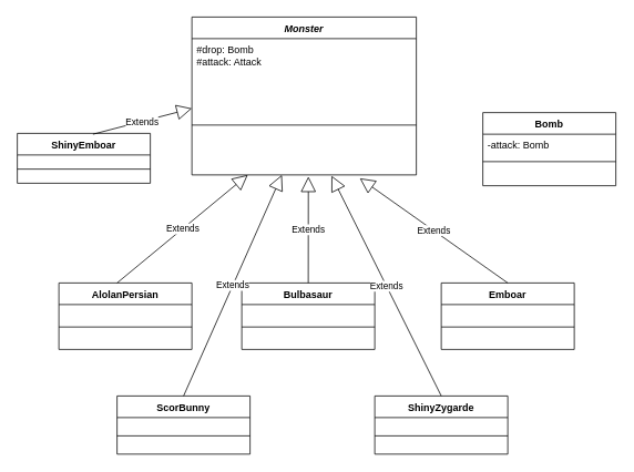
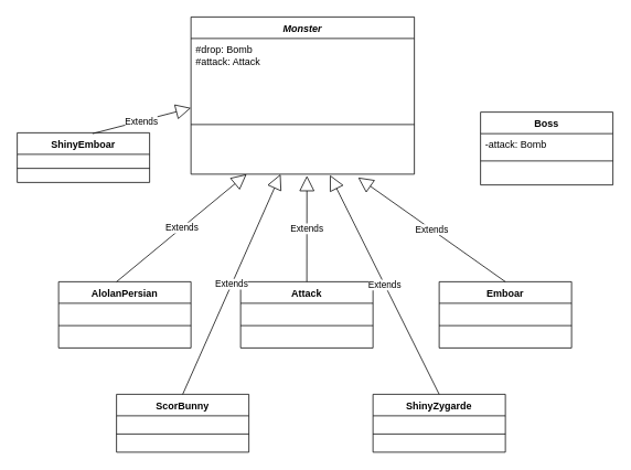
  <mxCell id="0" />
  <mxCell id="1" parent="0" />
  <mxCell id="2" value="Monster" style="swimlane;fontStyle=3;align=center;verticalAlign=top;childLayout=stackLayout;horizontal=1;startSize=26;horizontalStack=0;resizeParent=1;resizeParentMax=0;resizeLast=0;collapsible=1;marginBottom=0;" parent="1" vertex="1"><mxGeometry x="230" y="20" width="270" height="190" as="geometry" /></mxCell>
  <mxCell id="3" value="#drop: Bomb&#10;#attack: Attack&#10;" style="text;strokeColor=none;fillColor=none;align=left;verticalAlign=top;spacingLeft=4;spacingRight=4;overflow=hidden;rotatable=0;points=[[0,0.5],[1,0.5]];portConstraint=eastwest;" parent="2" vertex="1"><mxGeometry y="26" width="270" height="44" as="geometry" /></mxCell>
  <mxCell id="4" value="" style="line;strokeWidth=1;fillColor=none;align=left;verticalAlign=middle;spacingTop=-1;spacingLeft=3;spacingRight=3;rotatable=0;labelPosition=right;points=[];portConstraint=eastwest;" parent="2" vertex="1"><mxGeometry y="70" width="270" height="120" as="geometry" /></mxCell>
  <mxCell id="5" value="AlolanPersian" style="swimlane;fontStyle=1;align=center;verticalAlign=top;childLayout=stackLayout;horizontal=1;startSize=26;horizontalStack=0;resizeParent=1;resizeParentMax=0;resizeLast=0;collapsible=1;marginBottom=0;" parent="1" vertex="1"><mxGeometry x="70" y="340" width="160" height="80" as="geometry" /></mxCell>
  <mxCell id="6" value="Extends" style="endArrow=block;endSize=16;endFill=0;html=1;" parent="5" edge="1"><mxGeometry width="160" relative="1" as="geometry"><mxPoint x="70" as="sourcePoint" /><mxPoint x="227.258" y="-130" as="targetPoint" /></mxGeometry></mxCell>
  <mxCell id="7" value="" style="line;strokeWidth=1;fillColor=none;align=left;verticalAlign=middle;spacingTop=-1;spacingLeft=3;spacingRight=3;rotatable=0;labelPosition=right;points=[];portConstraint=eastwest;" parent="5" vertex="1"><mxGeometry y="26" width="160" height="54" as="geometry" /></mxCell>
- <mxCell id="8" value="Bulbasaur" style="swimlane;fontStyle=1;align=center;verticalAlign=top;childLayout=stackLayout;horizontal=1;startSize=26;horizontalStack=0;resizeParent=1;resizeParentMax=0;resizeLast=0;collapsible=1;marginBottom=0;" parent="1" vertex="1"><mxGeometry x="290" y="340" width="160" height="80" as="geometry" /></mxCell>
+ <mxCell id="8" value="Attack" style="swimlane;fontStyle=1;align=center;verticalAlign=top;childLayout=stackLayout;horizontal=1;startSize=26;horizontalStack=0;resizeParent=1;resizeParentMax=0;resizeLast=0;collapsible=1;marginBottom=0;" parent="1" vertex="1"><mxGeometry x="290" y="340" width="160" height="80" as="geometry" /></mxCell>
  <mxCell id="9" value="Extends" style="endArrow=block;endSize=16;endFill=0;html=1;entryX=0.519;entryY=1.018;entryDx=0;entryDy=0;entryPerimeter=0;" parent="8" edge="1"><mxGeometry width="160" relative="1" as="geometry"><mxPoint x="80" as="sourcePoint" /><mxPoint x="80.13" y="-127.984" as="targetPoint" /></mxGeometry></mxCell>
  <mxCell id="10" value="" style="line;strokeWidth=1;fillColor=none;align=left;verticalAlign=middle;spacingTop=-1;spacingLeft=3;spacingRight=3;rotatable=0;labelPosition=right;points=[];portConstraint=eastwest;" parent="8" vertex="1"><mxGeometry y="26" width="160" height="54" as="geometry" /></mxCell>
  <mxCell id="11" value="Emboar" style="swimlane;fontStyle=1;align=center;verticalAlign=top;childLayout=stackLayout;horizontal=1;startSize=26;horizontalStack=0;resizeParent=1;resizeParentMax=0;resizeLast=0;collapsible=1;marginBottom=0;" parent="1" vertex="1"><mxGeometry x="530" y="340" width="160" height="80" as="geometry" /></mxCell>
  <mxCell id="12" value="Extends" style="endArrow=block;endSize=16;endFill=0;html=1;entryX=0.748;entryY=1.036;entryDx=0;entryDy=0;entryPerimeter=0;" parent="11" edge="1"><mxGeometry width="160" relative="1" as="geometry"><mxPoint x="80" as="sourcePoint" /><mxPoint x="-98.04" y="-125.968" as="targetPoint" /></mxGeometry></mxCell>
  <mxCell id="13" value="" style="line;strokeWidth=1;fillColor=none;align=left;verticalAlign=middle;spacingTop=-1;spacingLeft=3;spacingRight=3;rotatable=0;labelPosition=right;points=[];portConstraint=eastwest;" parent="11" vertex="1"><mxGeometry y="26" width="160" height="54" as="geometry" /></mxCell>
  <mxCell id="14" value="ScorBunny" style="swimlane;fontStyle=1;align=center;verticalAlign=top;childLayout=stackLayout;horizontal=1;startSize=26;horizontalStack=0;resizeParent=1;resizeParentMax=0;resizeLast=0;collapsible=1;marginBottom=0;" parent="1" vertex="1"><mxGeometry x="140" y="476" width="160" height="70" as="geometry" /></mxCell>
  <mxCell id="15" value="" style="line;strokeWidth=1;fillColor=none;align=left;verticalAlign=middle;spacingTop=-1;spacingLeft=3;spacingRight=3;rotatable=0;labelPosition=right;points=[];portConstraint=eastwest;" parent="14" vertex="1"><mxGeometry y="26" width="160" height="44" as="geometry" /></mxCell>
  <mxCell id="16" value="Extends" style="endArrow=block;endSize=16;endFill=0;html=1;" parent="14" target="4" edge="1"><mxGeometry width="160" relative="1" as="geometry"><mxPoint x="80" as="sourcePoint" /><mxPoint x="206.12" y="-344.992" as="targetPoint" /></mxGeometry></mxCell>
  <mxCell id="17" value="ShinyEmboar" style="swimlane;fontStyle=1;align=center;verticalAlign=top;childLayout=stackLayout;horizontal=1;startSize=26;horizontalStack=0;resizeParent=1;resizeParentMax=0;resizeLast=0;collapsible=1;marginBottom=0;" parent="1" vertex="1"><mxGeometry x="20" y="160" width="160" height="60" as="geometry" /></mxCell>
  <mxCell id="18" value="" style="line;strokeWidth=1;fillColor=none;align=left;verticalAlign=middle;spacingTop=-1;spacingLeft=3;spacingRight=3;rotatable=0;labelPosition=right;points=[];portConstraint=eastwest;" parent="17" vertex="1"><mxGeometry y="26" width="160" height="34" as="geometry" /></mxCell>
  <mxCell id="19" value="Extends" style="endArrow=block;endSize=16;endFill=0;html=1;exitX=0.569;exitY=0.017;exitDx=0;exitDy=0;exitPerimeter=0;" parent="17" source="17" edge="1"><mxGeometry width="160" relative="1" as="geometry"><mxPoint x="80" y="-6" as="sourcePoint" /><mxPoint x="210" y="-30" as="targetPoint" /></mxGeometry></mxCell>
  <mxCell id="20" value="ShinyZygarde" style="swimlane;fontStyle=1;align=center;verticalAlign=top;childLayout=stackLayout;horizontal=1;startSize=26;horizontalStack=0;resizeParent=1;resizeParentMax=0;resizeLast=0;collapsible=1;marginBottom=0;" parent="1" vertex="1"><mxGeometry x="450" y="476" width="160" height="70" as="geometry" /></mxCell>
  <mxCell id="21" value="" style="line;strokeWidth=1;fillColor=none;align=left;verticalAlign=middle;spacingTop=-1;spacingLeft=3;spacingRight=3;rotatable=0;labelPosition=right;points=[];portConstraint=eastwest;" parent="20" vertex="1"><mxGeometry y="26" width="160" height="44" as="geometry" /></mxCell>
  <mxCell id="22" value="Extends" style="endArrow=block;endSize=16;endFill=0;html=1;entryX=0.622;entryY=1.009;entryDx=0;entryDy=0;entryPerimeter=0;exitX=0.5;exitY=0;exitDx=0;exitDy=0;" parent="1" source="20" edge="1"><mxGeometry width="160" relative="1" as="geometry"><mxPoint x="570" y="555" as="sourcePoint" /><mxPoint x="397.94" y="211.008" as="targetPoint" /></mxGeometry></mxCell>
- <mxCell id="23" value="Bomb" style="swimlane;fontStyle=1;align=center;verticalAlign=top;childLayout=stackLayout;horizontal=1;startSize=26;horizontalStack=0;resizeParent=1;resizeParentMax=0;resizeLast=0;collapsible=1;marginBottom=0;" vertex="1" parent="1"><mxGeometry x="580" y="135" width="160" height="88" as="geometry" /></mxCell>
+ <mxCell id="23" value="Boss" style="swimlane;fontStyle=1;align=center;verticalAlign=top;childLayout=stackLayout;horizontal=1;startSize=26;horizontalStack=0;resizeParent=1;resizeParentMax=0;resizeLast=0;collapsible=1;marginBottom=0;" vertex="1" parent="1"><mxGeometry x="580" y="135" width="160" height="88" as="geometry" /></mxCell>
  <mxCell id="24" value="-attack: Bomb" style="text;strokeColor=none;fillColor=none;align=left;verticalAlign=top;spacingLeft=4;spacingRight=4;overflow=hidden;rotatable=0;points=[[0,0.5],[1,0.5]];portConstraint=eastwest;" vertex="1" parent="23"><mxGeometry y="26" width="160" height="4" as="geometry" /></mxCell>
  <mxCell id="25" value="" style="line;strokeWidth=1;fillColor=none;align=left;verticalAlign=middle;spacingTop=-1;spacingLeft=3;spacingRight=3;rotatable=0;labelPosition=right;points=[];portConstraint=eastwest;" vertex="1" parent="23"><mxGeometry y="30" width="160" height="58" as="geometry" /></mxCell>
